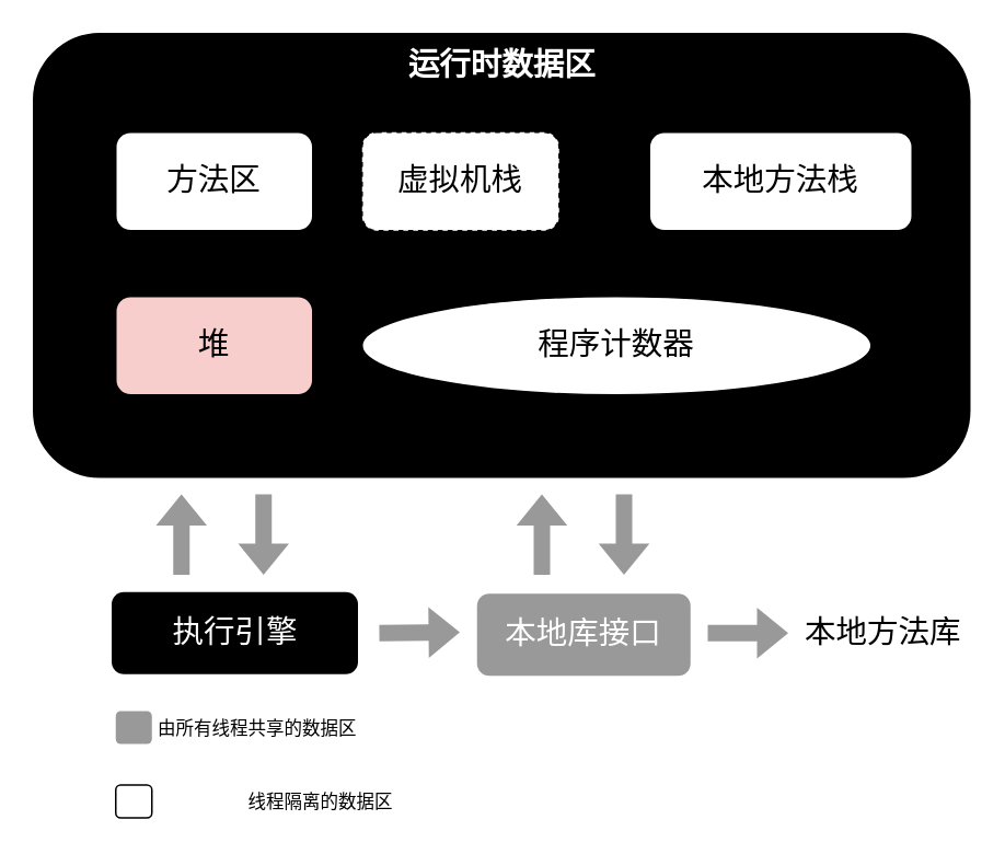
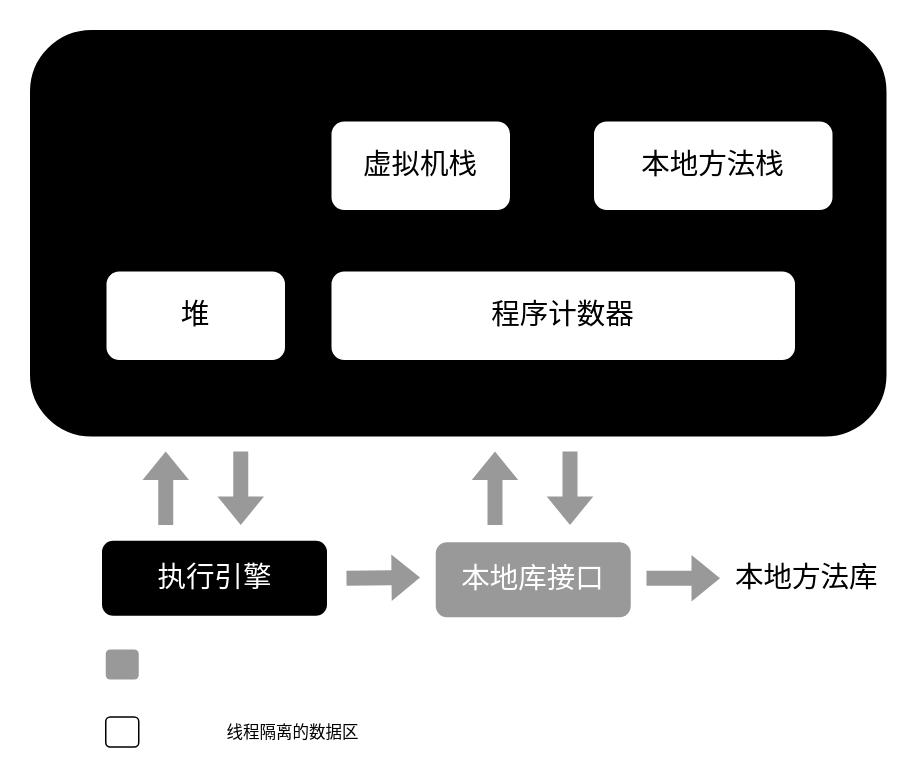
  <mxCell id="0" />
  <mxCell id="1" parent="0" />
  <mxCell id="2" value="" style="rounded=1;whiteSpace=wrap;html=1;labelBackgroundColor=#000000;fillColor=#000000;" vertex="1" parent="1"><mxGeometry x="20" y="20" width="570" height="270" as="geometry" /></mxCell>
- <mxCell id="3" value="运行时数据区" style="text;html=1;strokeColor=none;fillColor=none;align=center;verticalAlign=middle;whiteSpace=wrap;rounded=0;fontSize=19;fontStyle=1;fontColor=#FFFFFF;" vertex="1" parent="1"><mxGeometry x="217.5" y="30" width="175" height="20" as="geometry" /></mxCell>
- <mxCell id="4" value="方法区" style="rounded=1;whiteSpace=wrap;html=1;labelBackgroundColor=none;fillColor=#FFFFFF;fontSize=19;fontColor=#000000;" vertex="1" parent="1"><mxGeometry x="70" y="80" width="120" height="60" as="geometry" /></mxCell>
- <mxCell id="5" value="虚拟机栈" style="rounded=1;whiteSpace=wrap;html=1;labelBackgroundColor=none;fillColor=#FFFFFF;fontSize=19;fontColor=#000000;dashed=1;" vertex="1" parent="1"><mxGeometry x="220" y="80" width="120" height="60" as="geometry" /></mxCell>
+ <mxCell id="5" value="虚拟机栈" style="rounded=1;whiteSpace=wrap;html=1;labelBackgroundColor=none;fillColor=#FFFFFF;fontSize=19;fontColor=#000000;" vertex="1" parent="1"><mxGeometry x="220" y="80" width="120" height="60" as="geometry" /></mxCell>
  <mxCell id="6" value="本地方法栈" style="rounded=1;whiteSpace=wrap;html=1;labelBackgroundColor=none;fillColor=#FFFFFF;fontSize=19;fontColor=#000000;" vertex="1" parent="1"><mxGeometry x="395" y="80" width="160" height="60" as="geometry" /></mxCell>
- <mxCell id="7" value="堆" style="rounded=1;whiteSpace=wrap;html=1;labelBackgroundColor=none;fillColor=#f8cecc;fontSize=19;fontColor=#000000;" vertex="1" parent="1"><mxGeometry x="70" y="180" width="120" height="60" as="geometry" /></mxCell>
- <mxCell id="8" value="程序计数器" style="ellipse;whiteSpace=wrap;html=1;labelBackgroundColor=none;fillColor=#FFFFFF;fontSize=19;fontColor=#000000;" vertex="1" parent="1"><mxGeometry x="220" y="180" width="310" height="60" as="geometry" /></mxCell>
+ <mxCell id="7" value="堆" style="rounded=1;whiteSpace=wrap;html=1;labelBackgroundColor=none;fillColor=#FFFFFF;fontSize=19;fontColor=#000000;" vertex="1" parent="1"><mxGeometry x="70" y="180" width="120" height="60" as="geometry" /></mxCell>
+ <mxCell id="8" value="程序计数器" style="rounded=1;whiteSpace=wrap;html=1;labelBackgroundColor=none;fillColor=#FFFFFF;fontSize=19;fontColor=#000000;" vertex="1" parent="1"><mxGeometry x="220" y="180" width="310" height="60" as="geometry" /></mxCell>
  <mxCell id="9" value="执行引擎" style="rounded=1;whiteSpace=wrap;html=1;labelBackgroundColor=none;fillColor=#000000;fontColor=#FFFFFF;strokeColor=none;fontSize=19;" vertex="1" parent="1"><mxGeometry x="67.5" y="360" width="150" height="50" as="geometry" /></mxCell>
  <mxCell id="10" value="本地库接口" style="rounded=1;whiteSpace=wrap;html=1;labelBackgroundColor=none;fillColor=#999999;fontColor=#FFFFFF;strokeColor=none;fontSize=19;" vertex="1" parent="1"><mxGeometry x="290" y="361" width="130" height="50" as="geometry" /></mxCell>
  <mxCell id="11" value="本地方法库" style="text;html=1;strokeColor=none;fillColor=none;align=center;verticalAlign=middle;whiteSpace=wrap;rounded=0;fontSize=19;fontStyle=0;fontColor=#000000;" vertex="1" parent="1"><mxGeometry x="485" y="375" width="105" height="20" as="geometry" /></mxCell>
  <mxCell id="12" value="" style="shape=flexArrow;endArrow=classic;html=1;fontSize=19;fontColor=none;labelBackgroundColor=none;noLabel=1;fillColor=#999999;strokeColor=none;" edge="1" parent="1"><mxGeometry width="50" height="50" relative="1" as="geometry"><mxPoint x="110" y="350" as="sourcePoint" /><mxPoint x="110" y="300" as="targetPoint" /></mxGeometry></mxCell>
  <mxCell id="13" value="" style="shape=flexArrow;endArrow=classic;html=1;fontSize=19;fontColor=none;labelBackgroundColor=none;noLabel=1;fillColor=#999999;strokeColor=none;" edge="1" parent="1"><mxGeometry width="50" height="50" relative="1" as="geometry"><mxPoint x="160" y="300" as="sourcePoint" /><mxPoint x="160" y="350" as="targetPoint" /></mxGeometry></mxCell>
  <mxCell id="14" value="" style="shape=flexArrow;endArrow=classic;html=1;fontSize=19;fontColor=none;labelBackgroundColor=none;noLabel=1;fillColor=#999999;strokeColor=none;" edge="1" parent="1"><mxGeometry width="50" height="50" relative="1" as="geometry"><mxPoint x="230" y="385" as="sourcePoint" /><mxPoint x="280" y="384.5" as="targetPoint" /></mxGeometry></mxCell>
  <mxCell id="15" value="" style="shape=flexArrow;endArrow=classic;html=1;fontSize=19;fontColor=none;labelBackgroundColor=none;noLabel=1;fillColor=#999999;strokeColor=none;" edge="1" parent="1"><mxGeometry width="50" height="50" relative="1" as="geometry"><mxPoint x="430" y="385" as="sourcePoint" /><mxPoint x="480" y="385" as="targetPoint" /></mxGeometry></mxCell>
  <mxCell id="16" value="" style="rounded=1;whiteSpace=wrap;html=1;labelBackgroundColor=none;fillColor=#999999;fontSize=19;fontColor=#000000;strokeColor=none;" vertex="1" parent="1"><mxGeometry x="70" y="432.5" width="22" height="20" as="geometry" /></mxCell>
- <mxCell id="17" value="由所有线程共享的数据区" style="text;html=1;strokeColor=none;fillColor=none;align=left;verticalAlign=middle;whiteSpace=wrap;rounded=0;fontSize=11;fontStyle=0;fontColor=#000000;" vertex="1" parent="1"><mxGeometry x="93.5" y="432.5" width="130" height="20" as="geometry" /></mxCell>
  <mxCell id="18" value="" style="rounded=1;whiteSpace=wrap;html=1;labelBackgroundColor=none;fillColor=#FFFFFF;fontSize=19;fontColor=#000000;" vertex="1" parent="1"><mxGeometry x="70" y="477.5" width="22" height="20" as="geometry" /></mxCell>
  <mxCell id="19" value="线程隔离的数据区" style="text;html=1;strokeColor=none;fillColor=none;align=left;verticalAlign=middle;whiteSpace=wrap;rounded=0;fontSize=11;fontStyle=0;fontColor=#000000;" vertex="1" parent="1"><mxGeometry x="148.5" y="477.5" width="130" height="20" as="geometry" /></mxCell>
  <mxCell id="20" value="" style="shape=flexArrow;endArrow=classic;html=1;fontSize=19;fontColor=none;labelBackgroundColor=none;noLabel=1;fillColor=#999999;strokeColor=none;" edge="1" parent="1"><mxGeometry width="50" height="50" relative="1" as="geometry"><mxPoint x="329.5" y="350" as="sourcePoint" /><mxPoint x="329.5" y="300" as="targetPoint" /></mxGeometry></mxCell>
  <mxCell id="21" value="" style="shape=flexArrow;endArrow=classic;html=1;fontSize=19;fontColor=none;labelBackgroundColor=none;noLabel=1;fillColor=#999999;strokeColor=none;" edge="1" parent="1"><mxGeometry width="50" height="50" relative="1" as="geometry"><mxPoint x="379.5" y="300" as="sourcePoint" /><mxPoint x="379.5" y="350" as="targetPoint" /></mxGeometry></mxCell>
